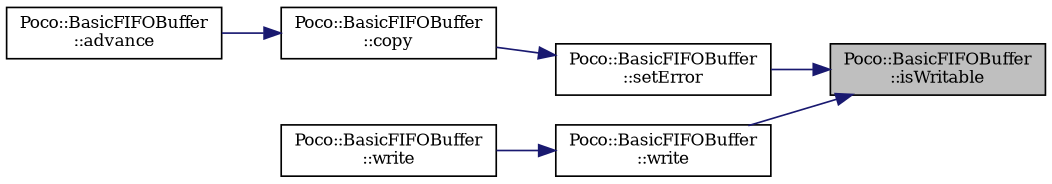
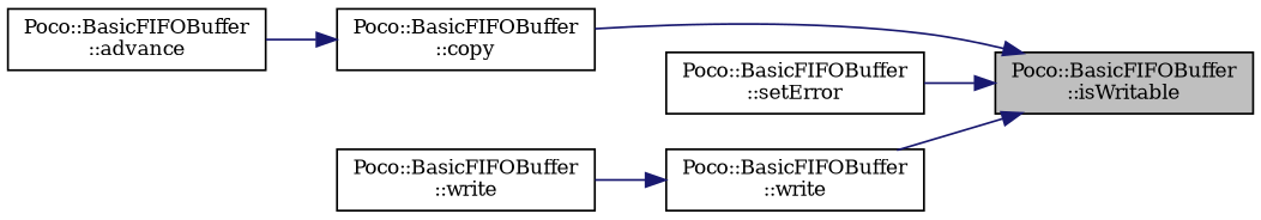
  digraph {
    fontname="DejaVu Serif"
    rankdir=RL
    node [color=black fillcolor=white fontname="DejaVu Serif" fontsize=10 shape=record style=filled]
    edge [color=midnightblue dir=back fontname="DejaVu Serif" fontsize=10 labelfontname=Helvetica labelfontsize=10 style=solid]
    n1 [fillcolor=grey75 fontcolor=black height=0.2 label="Poco::BasicFIFOBuffer\l::isWritable" width=0.4]
    n2 [height=0.2 label="Poco::BasicFIFOBuffer\l::copy" width=0.4]
    n3 [height=0.2 label="Poco::BasicFIFOBuffer\l::setError" width=0.4]
    n4 [height=0.2 label="Poco::BasicFIFOBuffer\l::write" width=0.4]
    n5 [height=0.2 label="Poco::BasicFIFOBuffer\l::advance" width=0.4]
    n6 [height=0.2 label="Poco::BasicFIFOBuffer\l::write" width=0.4]
-   n3 -> n2
+   n1 -> n2
    n1 -> n3
    n1 -> n4
    n2 -> n5
    n4 -> n6
  }
